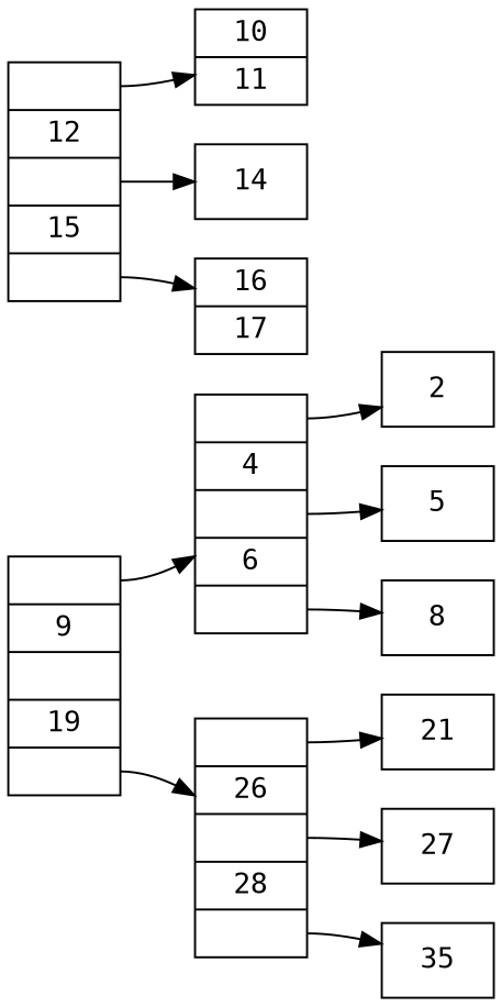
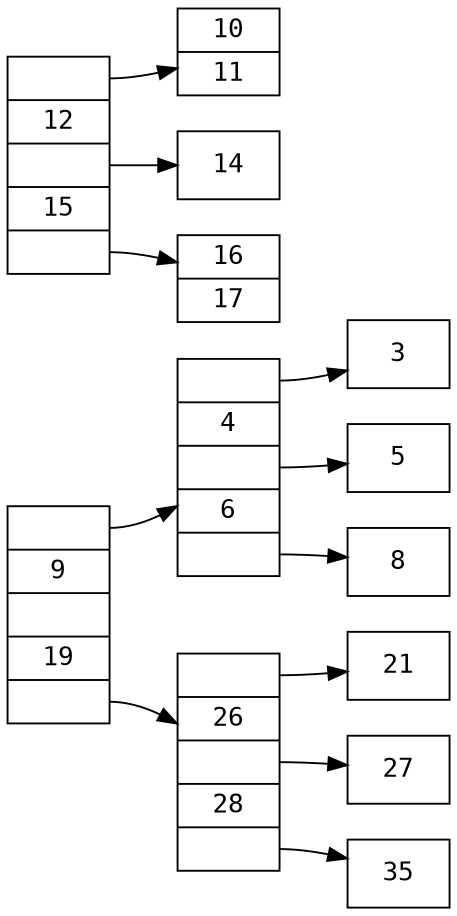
  digraph {
    fontname="DejaVu Sans Mono"
    rankdir=LR
    node [fontname="DejaVu Sans Mono" shape=record]
    edge [fontname="DejaVu Sans Mono" tailport=C1]
    n1 [label="<C1>|9|<C2>|19|<C3>"]
    n2 [label="<C1>|4|<C2>|6|<C3>"]
    n3 [label="<C1>|26|<C2>|28|<C3>"]
-   n4 [label=2]
+   n4 [label=3]
    n5 [label=5]
    n6 [label=8]
    n7 [label="<C1>|12|<C2>|15|<C3>"]
    n8 [label="10|11"]
    n9 [label=14]
    n10 [label="16|17"]
    n11 [label=21]
    n12 [label=27]
    n13 [label=35]
    n1 -> n2
    n1 -> n3 [tailport=C3]
    n2 -> n4
    n2 -> n5 [tailport=C2]
    n2 -> n6 [tailport=C3]
    n3 -> n11
    n3 -> n12 [tailport=C2]
    n3 -> n13 [tailport=C3]
    n7 -> n8
    n7 -> n9 [tailport=C2]
    n7 -> n10 [tailport=C3]
  }
